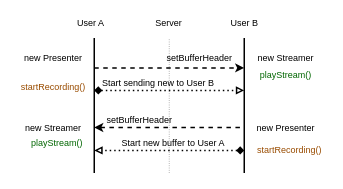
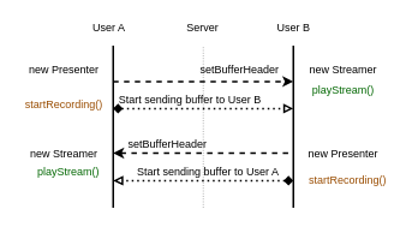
  <mxCell id="0" />
  <mxCell id="1" parent="0" />
  <mxCell id="2" value="" style="endArrow=none;html=1;strokeWidth=2;" edge="1" parent="1"><mxGeometry width="50" height="50" relative="1" as="geometry"><mxPoint x="125" y="230" as="sourcePoint" /><mxPoint x="125" y="50" as="targetPoint" /></mxGeometry></mxCell>
  <mxCell id="3" value="" style="endArrow=none;html=1;strokeWidth=2;" edge="1" parent="1"><mxGeometry width="50" height="50" relative="1" as="geometry"><mxPoint x="325" y="230" as="sourcePoint" /><mxPoint x="325" y="50" as="targetPoint" /></mxGeometry></mxCell>
  <mxCell id="4" value="" style="endArrow=classic;dashed=1;html=1;strokeWidth=2;endFill=1;" edge="1" parent="1"><mxGeometry width="50" height="50" relative="1" as="geometry"><mxPoint x="125" y="90" as="sourcePoint" /><mxPoint x="325" y="90" as="targetPoint" /></mxGeometry></mxCell>
  <mxCell id="5" value="User A" style="text;html=1;align=center;verticalAlign=middle;resizable=0;points=[];autosize=1;" vertex="1" parent="1"><mxGeometry x="95" y="20" width="50" height="20" as="geometry" /></mxCell>
  <mxCell id="6" value="User B" style="text;html=1;align=center;verticalAlign=middle;resizable=0;points=[];autosize=1;" vertex="1" parent="1"><mxGeometry x="300" y="20" width="50" height="20" as="geometry" /></mxCell>
  <mxCell id="7" value="new Presenter" style="text;html=1;align=center;verticalAlign=middle;resizable=0;points=[];autosize=1;" vertex="1" parent="1"><mxGeometry x="25" y="67" width="90" height="20" as="geometry" /></mxCell>
  <mxCell id="8" value="new Streamer" style="text;html=1;align=center;verticalAlign=middle;resizable=0;points=[];autosize=1;" vertex="1" parent="1"><mxGeometry x="335" y="67" width="90" height="20" as="geometry" /></mxCell>
  <mxCell id="9" value="setBufferHeader" style="text;html=1;align=center;verticalAlign=middle;resizable=0;points=[];autosize=1;" vertex="1" parent="1"><mxGeometry x="215" y="67" width="100" height="20" as="geometry" /></mxCell>
  <mxCell id="10" value="" style="endArrow=none;dashed=1;html=1;strokeWidth=2;endFill=0;startArrow=classic;startFill=1;" edge="1" parent="1"><mxGeometry width="50" height="50" relative="1" as="geometry"><mxPoint x="125" y="169.5" as="sourcePoint" /><mxPoint x="325" y="169.5" as="targetPoint" /></mxGeometry></mxCell>
  <mxCell id="11" value="new Streamer" style="text;html=1;align=center;verticalAlign=middle;resizable=0;points=[];autosize=1;" vertex="1" parent="1"><mxGeometry x="25" y="160" width="90" height="20" as="geometry" /></mxCell>
  <mxCell id="12" value="new Presenter" style="text;html=1;align=center;verticalAlign=middle;resizable=0;points=[];autosize=1;" vertex="1" parent="1"><mxGeometry x="335" y="160" width="90" height="20" as="geometry" /></mxCell>
  <mxCell id="13" value="setBufferHeader" style="text;html=1;align=center;verticalAlign=middle;resizable=0;points=[];autosize=1;" vertex="1" parent="1"><mxGeometry x="135" y="150" width="100" height="20" as="geometry" /></mxCell>
  <mxCell id="14" value="" style="endArrow=block;dashed=1;html=1;strokeWidth=2;endFill=0;dashPattern=1 2;startArrow=diamond;startFill=1;" edge="1" parent="1"><mxGeometry width="50" height="50" relative="1" as="geometry"><mxPoint x="125" y="120" as="sourcePoint" /><mxPoint x="325" y="120" as="targetPoint" /></mxGeometry></mxCell>
- <mxCell id="15" value="Start sending new to User B" style="text;html=1;align=center;verticalAlign=middle;resizable=0;points=[];autosize=1;" vertex="1" parent="1"><mxGeometry x="125" y="100" width="170" height="20" as="geometry" /></mxCell>
+ <mxCell id="15" value="Start sending buffer to User B" style="text;html=1;align=center;verticalAlign=middle;resizable=0;points=[];autosize=1;" vertex="1" parent="1"><mxGeometry x="125" y="100" width="170" height="20" as="geometry" /></mxCell>
  <mxCell id="16" value="" style="endArrow=block;dashed=1;html=1;strokeWidth=2;endFill=0;dashPattern=1 2;startArrow=diamond;startFill=1;" edge="1" parent="1"><mxGeometry width="50" height="50" relative="1" as="geometry"><mxPoint x="325" y="200" as="sourcePoint" /><mxPoint x="125" y="200" as="targetPoint" /></mxGeometry></mxCell>
- <mxCell id="17" value="Start new buffer to User A" style="text;html=1;align=center;verticalAlign=middle;resizable=0;points=[];autosize=1;" vertex="1" parent="1"><mxGeometry x="145" y="180" width="170" height="20" as="geometry" /></mxCell>
+ <mxCell id="17" value="Start sending buffer to User A" style="text;html=1;align=center;verticalAlign=middle;resizable=0;points=[];autosize=1;" vertex="1" parent="1"><mxGeometry x="145" y="180" width="170" height="20" as="geometry" /></mxCell>
  <mxCell id="18" value="playStream()" style="text;html=1;align=center;verticalAlign=middle;resizable=0;points=[];autosize=1;fontColor=#006600;" vertex="1" parent="1"><mxGeometry x="340" y="90" width="80" height="20" as="geometry" /></mxCell>
  <mxCell id="19" value="playStream()" style="text;html=1;align=center;verticalAlign=middle;resizable=0;points=[];autosize=1;fontColor=#006600;" vertex="1" parent="1"><mxGeometry x="35" y="180" width="80" height="20" as="geometry" /></mxCell>
  <mxCell id="20" value="startRecording()" style="text;html=1;align=center;verticalAlign=middle;resizable=0;points=[];autosize=1;fontColor=#994C00;" vertex="1" parent="1"><mxGeometry x="20" y="106" width="100" height="20" as="geometry" /></mxCell>
  <mxCell id="21" value="startRecording()" style="text;html=1;align=center;verticalAlign=middle;resizable=0;points=[];autosize=1;fontColor=#994C00;" vertex="1" parent="1"><mxGeometry x="335" y="190" width="100" height="20" as="geometry" /></mxCell>
  <mxCell id="22" value="" style="endArrow=none;html=1;dashed=1;dashPattern=1 2;strokeWidth=1;fontColor=#994C00;opacity=50;" edge="1" parent="1"><mxGeometry width="50" height="50" relative="1" as="geometry"><mxPoint x="225" y="230" as="sourcePoint" /><mxPoint x="225" y="50" as="targetPoint" /></mxGeometry></mxCell>
  <mxCell id="23" value="&lt;font color=&quot;#000000&quot;&gt;Server&lt;/font&gt;" style="text;html=1;align=center;verticalAlign=middle;resizable=0;points=[];autosize=1;fontColor=#994C00;" vertex="1" parent="1"><mxGeometry x="199" y="20" width="50" height="20" as="geometry" /></mxCell>
